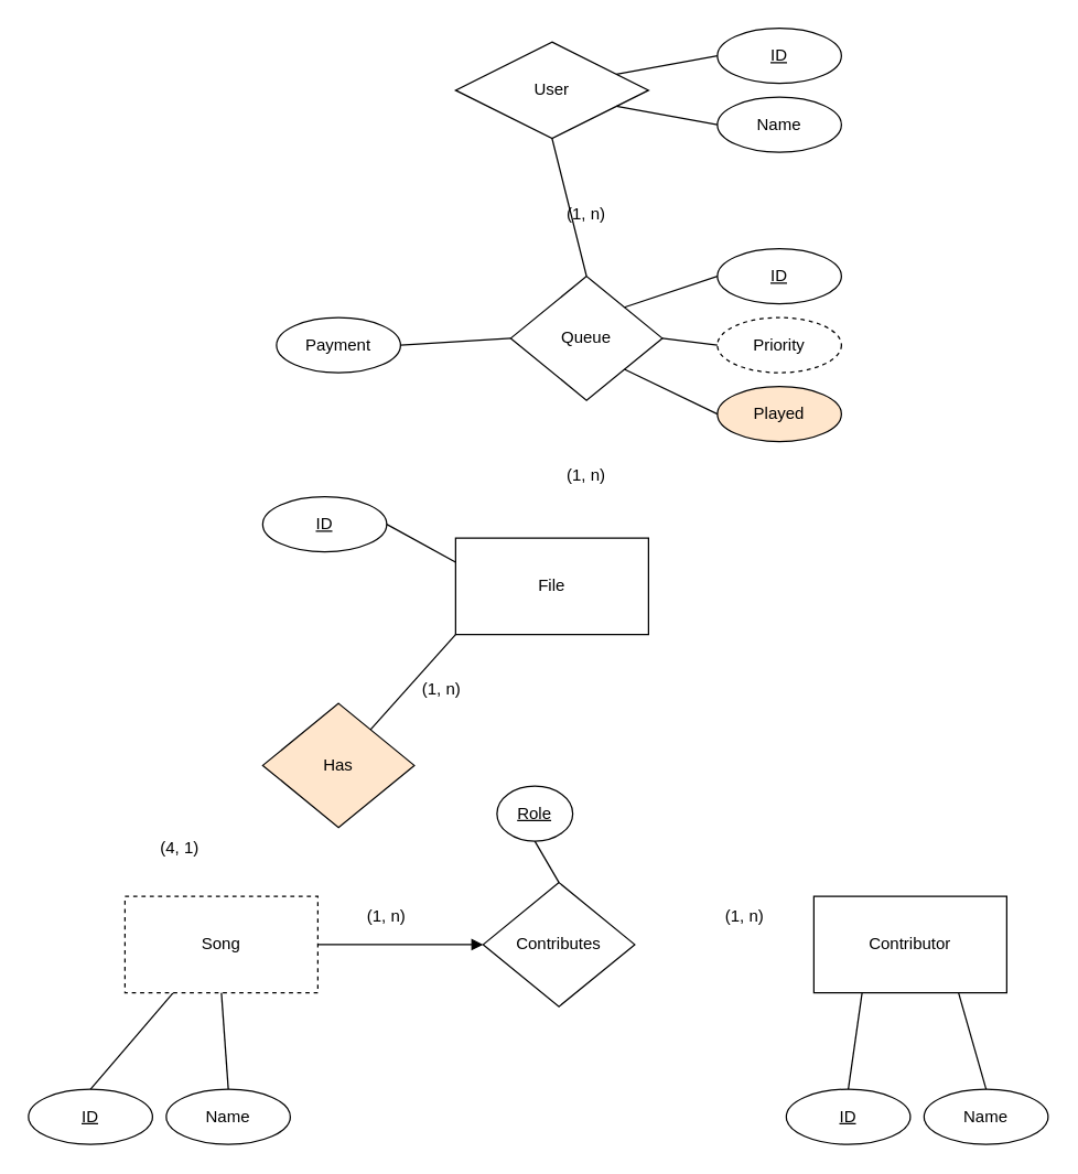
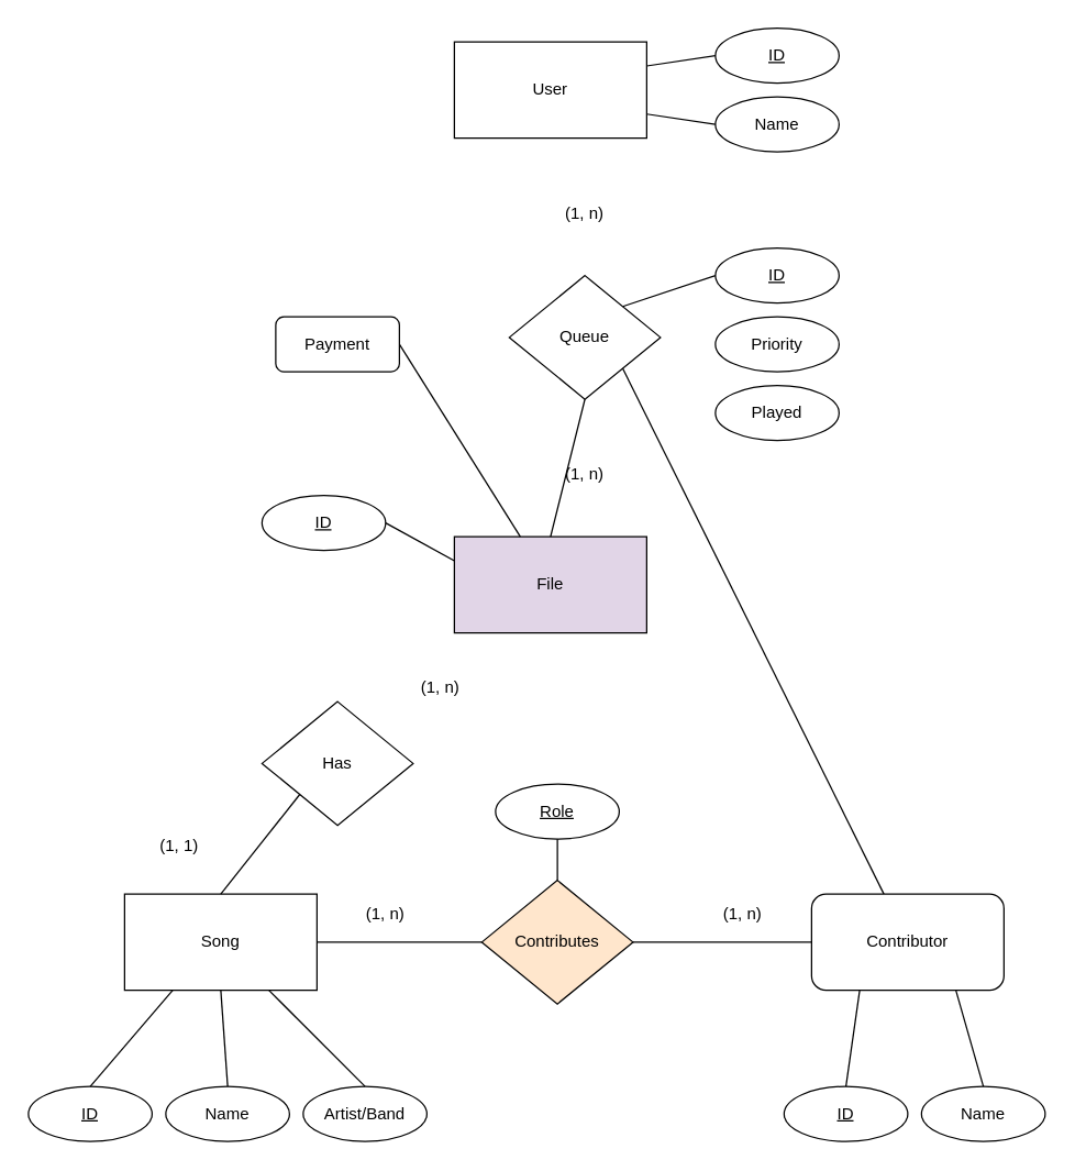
  <mxCell id="0" />
  <mxCell id="1" parent="0" />
- <mxCell id="2" value="User" style="rhombus;whiteSpace=wrap;html=1;" parent="1" vertex="1"><mxGeometry x="330" y="30" width="140" height="70" as="geometry" /></mxCell>
- <mxCell id="3" value="File" style="rounded=0;whiteSpace=wrap;html=1;" parent="1" vertex="1"><mxGeometry x="330" y="390" width="140" height="70" as="geometry" /></mxCell>
+ <mxCell id="2" value="User" style="rounded=0;whiteSpace=wrap;html=1;" parent="1" vertex="1"><mxGeometry x="330" y="30" width="140" height="70" as="geometry" /></mxCell>
+ <mxCell id="3" value="File" style="rounded=0;whiteSpace=wrap;html=1;fillColor=#e1d5e7;" parent="1" vertex="1"><mxGeometry x="330" y="390" width="140" height="70" as="geometry" /></mxCell>
  <mxCell id="4" value="Queue" style="rhombus;whiteSpace=wrap;html=1;" parent="1" vertex="1"><mxGeometry x="370" y="200" width="110" height="90" as="geometry" /></mxCell>
- <mxCell id="5" value="" style="endArrow=none;html=1;rounded=0;exitX=0.5;exitY=0;exitDx=0;exitDy=0;entryX=0.5;entryY=1;entryDx=0;entryDy=0;" parent="1" source="4" target="2" edge="1"><mxGeometry width="50" height="50" relative="1" as="geometry"><mxPoint x="400" y="250" as="sourcePoint" /><mxPoint x="450" y="200" as="targetPoint" /></mxGeometry></mxCell>
+ <mxCell id="6" value="" style="endArrow=none;html=1;rounded=0;exitX=0.5;exitY=1;exitDx=0;exitDy=0;entryX=0.5;entryY=0;entryDx=0;entryDy=0;" parent="1" source="4" target="3" edge="1"><mxGeometry width="50" height="50" relative="1" as="geometry"><mxPoint x="400" y="250" as="sourcePoint" /><mxPoint x="450" y="200" as="targetPoint" /></mxGeometry></mxCell>
  <mxCell id="7" value="&lt;u&gt;ID&lt;/u&gt;" style="ellipse;whiteSpace=wrap;html=1;" parent="1" vertex="1"><mxGeometry x="520" y="20" width="90" height="40" as="geometry" /></mxCell>
  <mxCell id="8" value="Name" style="ellipse;whiteSpace=wrap;html=1;" parent="1" vertex="1"><mxGeometry x="520" y="70" width="90" height="40" as="geometry" /></mxCell>
  <mxCell id="9" value="" style="endArrow=none;html=1;rounded=0;exitX=1;exitY=0.25;exitDx=0;exitDy=0;entryX=0;entryY=0.5;entryDx=0;entryDy=0;" parent="1" source="2" target="7" edge="1"><mxGeometry width="50" height="50" relative="1" as="geometry"><mxPoint x="400" y="160" as="sourcePoint" /><mxPoint x="450" y="110" as="targetPoint" /></mxGeometry></mxCell>
  <mxCell id="10" value="" style="endArrow=none;html=1;rounded=0;exitX=1;exitY=0.75;exitDx=0;exitDy=0;entryX=0;entryY=0.5;entryDx=0;entryDy=0;" parent="1" source="2" target="8" edge="1"><mxGeometry width="50" height="50" relative="1" as="geometry"><mxPoint x="480" y="110" as="sourcePoint" /><mxPoint x="530" y="102" as="targetPoint" /></mxGeometry></mxCell>
  <mxCell id="11" value="&lt;u&gt;ID&lt;/u&gt;" style="ellipse;whiteSpace=wrap;html=1;" parent="1" vertex="1"><mxGeometry x="20" y="790" width="90" height="40" as="geometry" /></mxCell>
  <mxCell id="12" value="" style="endArrow=none;html=1;rounded=0;exitX=0.25;exitY=1;exitDx=0;exitDy=0;entryX=0.5;entryY=0;entryDx=0;entryDy=0;" parent="1" source="19" target="11" edge="1"><mxGeometry width="50" height="50" relative="1" as="geometry"><mxPoint x="400" y="370" as="sourcePoint" /><mxPoint x="450" y="320" as="targetPoint" /></mxGeometry></mxCell>
  <mxCell id="13" value="&lt;u&gt;ID&lt;/u&gt;" style="ellipse;whiteSpace=wrap;html=1;" parent="1" vertex="1"><mxGeometry x="520" y="180" width="90" height="40" as="geometry" /></mxCell>
- <mxCell id="14" value="Priority" style="ellipse;whiteSpace=wrap;html=1;dashed=1;" parent="1" vertex="1"><mxGeometry x="520" y="230" width="90" height="40" as="geometry" /></mxCell>
- <mxCell id="15" value="Played" style="ellipse;whiteSpace=wrap;html=1;fillColor=#ffe6cc;" parent="1" vertex="1"><mxGeometry x="520" y="280" width="90" height="40" as="geometry" /></mxCell>
+ <mxCell id="14" value="Priority" style="ellipse;whiteSpace=wrap;html=1;" parent="1" vertex="1"><mxGeometry x="520" y="230" width="90" height="40" as="geometry" /></mxCell>
+ <mxCell id="15" value="Played" style="ellipse;whiteSpace=wrap;html=1;" parent="1" vertex="1"><mxGeometry x="520" y="280" width="90" height="40" as="geometry" /></mxCell>
  <mxCell id="16" value="" style="endArrow=none;html=1;rounded=0;exitX=1;exitY=0;exitDx=0;exitDy=0;entryX=0;entryY=0.5;entryDx=0;entryDy=0;" parent="1" source="4" target="13" edge="1"><mxGeometry width="50" height="50" relative="1" as="geometry"><mxPoint x="400" y="290" as="sourcePoint" /><mxPoint x="450" y="240" as="targetPoint" /></mxGeometry></mxCell>
- <mxCell id="17" value="" style="endArrow=none;html=1;rounded=0;exitX=1;exitY=0.5;exitDx=0;exitDy=0;entryX=0;entryY=0.5;entryDx=0;entryDy=0;" parent="1" source="4" target="14" edge="1"><mxGeometry width="50" height="50" relative="1" as="geometry"><mxPoint x="400" y="290" as="sourcePoint" /><mxPoint x="450" y="240" as="targetPoint" /></mxGeometry></mxCell>
- <mxCell id="18" value="" style="endArrow=none;html=1;rounded=0;exitX=1;exitY=1;exitDx=0;exitDy=0;entryX=0;entryY=0.5;entryDx=0;entryDy=0;" parent="1" source="4" target="15" edge="1"><mxGeometry width="50" height="50" relative="1" as="geometry"><mxPoint x="400" y="290" as="sourcePoint" /><mxPoint x="450" y="240" as="targetPoint" /></mxGeometry></mxCell>
- <mxCell id="19" value="Song" style="rounded=0;whiteSpace=wrap;html=1;dashed=1;" parent="1" vertex="1"><mxGeometry x="90" y="650" width="140" height="70" as="geometry" /></mxCell>
- <mxCell id="20" value="Contributor" style="rounded=0;whiteSpace=wrap;html=1;" parent="1" vertex="1"><mxGeometry x="590" y="650" width="140" height="70" as="geometry" /></mxCell>
- <mxCell id="21" value="Has" style="rhombus;whiteSpace=wrap;html=1;fillColor=#ffe6cc;" parent="1" vertex="1"><mxGeometry x="190" y="510" width="110" height="90" as="geometry" /></mxCell>
- <mxCell id="22" value="" style="endArrow=none;html=1;rounded=0;exitX=0;exitY=1;exitDx=0;exitDy=0;" parent="1" source="3" target="21" edge="1"><mxGeometry width="50" height="50" relative="1" as="geometry"><mxPoint x="400" y="480" as="sourcePoint" /><mxPoint x="450" y="430" as="targetPoint" /></mxGeometry></mxCell>
- <mxCell id="24" value="Contributes" style="rhombus;whiteSpace=wrap;html=1;" parent="1" vertex="1"><mxGeometry x="350" y="640" width="110" height="90" as="geometry" /></mxCell>
+ <mxCell id="18" value="" style="endArrow=none;html=1;rounded=0;exitX=1;exitY=1;exitDx=0;exitDy=0;" parent="1" source="4" target="20" edge="1"><mxGeometry width="50" height="50" relative="1" as="geometry"><mxPoint x="400" y="290" as="sourcePoint" /><mxPoint x="450" y="240" as="targetPoint" /></mxGeometry></mxCell>
+ <mxCell id="19" value="Song" style="rounded=0;whiteSpace=wrap;html=1;" parent="1" vertex="1"><mxGeometry x="90" y="650" width="140" height="70" as="geometry" /></mxCell>
+ <mxCell id="20" value="Contributor" style="whiteSpace=wrap;html=1;rounded=1;" parent="1" vertex="1"><mxGeometry x="590" y="650" width="140" height="70" as="geometry" /></mxCell>
+ <mxCell id="21" value="Has" style="rhombus;whiteSpace=wrap;html=1;" parent="1" vertex="1"><mxGeometry x="190" y="510" width="110" height="90" as="geometry" /></mxCell>
+ <mxCell id="23" value="" style="endArrow=none;html=1;rounded=0;entryX=0.5;entryY=0;entryDx=0;entryDy=0;exitX=0;exitY=1;exitDx=0;exitDy=0;" parent="1" source="21" target="19" edge="1"><mxGeometry width="50" height="50" relative="1" as="geometry"><mxPoint x="400" y="480" as="sourcePoint" /><mxPoint x="450" y="430" as="targetPoint" /></mxGeometry></mxCell>
+ <mxCell id="24" value="Contributes" style="rhombus;whiteSpace=wrap;html=1;fillColor=#ffe6cc;" parent="1" vertex="1"><mxGeometry x="350" y="640" width="110" height="90" as="geometry" /></mxCell>
+ <mxCell id="25" value="" style="endArrow=none;html=1;rounded=0;entryX=1;entryY=0.5;entryDx=0;entryDy=0;exitX=0;exitY=0.5;exitDx=0;exitDy=0;" parent="1" source="20" target="24" edge="1"><mxGeometry width="50" height="50" relative="1" as="geometry"><mxPoint x="420" y="520" as="sourcePoint" /><mxPoint x="450" y="460" as="targetPoint" /></mxGeometry></mxCell>
  <mxCell id="26" value="&lt;u&gt;ID&lt;/u&gt;" style="ellipse;whiteSpace=wrap;html=1;" parent="1" vertex="1"><mxGeometry x="190" y="360" width="90" height="40" as="geometry" /></mxCell>
  <mxCell id="27" value="&lt;u&gt;ID&lt;/u&gt;" style="ellipse;whiteSpace=wrap;html=1;" parent="1" vertex="1"><mxGeometry x="570" y="790" width="90" height="40" as="geometry" /></mxCell>
  <mxCell id="28" value="" style="endArrow=none;html=1;rounded=0;entryX=0;entryY=0.25;entryDx=0;entryDy=0;exitX=1;exitY=0.5;exitDx=0;exitDy=0;" parent="1" source="26" target="3" edge="1"><mxGeometry width="50" height="50" relative="1" as="geometry"><mxPoint x="400" y="640" as="sourcePoint" /><mxPoint x="450" y="590" as="targetPoint" /></mxGeometry></mxCell>
  <mxCell id="29" value="" style="endArrow=none;html=1;rounded=0;entryX=0.25;entryY=1;entryDx=0;entryDy=0;exitX=0.5;exitY=0;exitDx=0;exitDy=0;" parent="1" source="27" target="20" edge="1"><mxGeometry width="50" height="50" relative="1" as="geometry"><mxPoint x="400" y="640" as="sourcePoint" /><mxPoint x="450" y="590" as="targetPoint" /></mxGeometry></mxCell>
  <mxCell id="30" value="Name" style="ellipse;whiteSpace=wrap;html=1;" parent="1" vertex="1"><mxGeometry x="670" y="790" width="90" height="40" as="geometry" /></mxCell>
  <mxCell id="31" value="" style="endArrow=none;html=1;rounded=0;entryX=0.75;entryY=1;entryDx=0;entryDy=0;exitX=0.5;exitY=0;exitDx=0;exitDy=0;" parent="1" source="30" target="20" edge="1"><mxGeometry width="50" height="50" relative="1" as="geometry"><mxPoint x="400" y="700" as="sourcePoint" /><mxPoint x="450" y="650" as="targetPoint" /></mxGeometry></mxCell>
- <mxCell id="32" value="&lt;u&gt;Role&lt;/u&gt;" style="ellipse;whiteSpace=wrap;html=1;" parent="1" vertex="1"><mxGeometry x="360" y="570" width="55" height="40" as="geometry" /></mxCell>
+ <mxCell id="32" value="&lt;u&gt;Role&lt;/u&gt;" style="ellipse;whiteSpace=wrap;html=1;" parent="1" vertex="1"><mxGeometry x="360" y="570" width="90" height="40" as="geometry" /></mxCell>
  <mxCell id="33" value="" style="endArrow=none;html=1;rounded=0;entryX=0.5;entryY=1;entryDx=0;entryDy=0;exitX=0.5;exitY=0;exitDx=0;exitDy=0;" parent="1" source="24" target="32" edge="1"><mxGeometry width="50" height="50" relative="1" as="geometry"><mxPoint x="630" y="550" as="sourcePoint" /><mxPoint x="420" y="540" as="targetPoint" /></mxGeometry></mxCell>
  <mxCell id="34" value="(1, n)" style="text;html=1;strokeColor=none;fillColor=none;align=center;verticalAlign=middle;whiteSpace=wrap;rounded=0;" parent="1" vertex="1"><mxGeometry x="395" y="140" width="60" height="30" as="geometry" /></mxCell>
  <mxCell id="35" value="(1, n)" style="text;html=1;strokeColor=none;fillColor=none;align=center;verticalAlign=middle;whiteSpace=wrap;rounded=0;" parent="1" vertex="1"><mxGeometry x="395" y="330" width="60" height="30" as="geometry" /></mxCell>
- <mxCell id="36" value="(4, 1)" style="text;html=1;strokeColor=none;fillColor=none;align=center;verticalAlign=middle;whiteSpace=wrap;rounded=0;" parent="1" vertex="1"><mxGeometry x="100" y="600" width="60" height="30" as="geometry" /></mxCell>
+ <mxCell id="36" value="(1, 1)" style="text;html=1;strokeColor=none;fillColor=none;align=center;verticalAlign=middle;whiteSpace=wrap;rounded=0;" parent="1" vertex="1"><mxGeometry x="100" y="600" width="60" height="30" as="geometry" /></mxCell>
  <mxCell id="37" value="(1, n)" style="text;html=1;strokeColor=none;fillColor=none;align=center;verticalAlign=middle;whiteSpace=wrap;rounded=0;" parent="1" vertex="1"><mxGeometry x="290" y="485" width="60" height="30" as="geometry" /></mxCell>
  <mxCell id="38" value="(1, n)" style="text;html=1;strokeColor=none;fillColor=none;align=center;verticalAlign=middle;whiteSpace=wrap;rounded=0;" parent="1" vertex="1"><mxGeometry x="510" y="650" width="60" height="30" as="geometry" /></mxCell>
  <mxCell id="39" value="(1, n)" style="text;html=1;strokeColor=none;fillColor=none;align=center;verticalAlign=middle;whiteSpace=wrap;rounded=0;" parent="1" vertex="1"><mxGeometry x="250" y="650" width="60" height="30" as="geometry" /></mxCell>
  <mxCell id="40" value="Name" style="ellipse;whiteSpace=wrap;html=1;" parent="1" vertex="1"><mxGeometry x="120" y="790" width="90" height="40" as="geometry" /></mxCell>
+ <mxCell id="41" value="Artist/Band" style="ellipse;whiteSpace=wrap;html=1;" parent="1" vertex="1"><mxGeometry x="220" y="790" width="90" height="40" as="geometry" /></mxCell>
  <mxCell id="42" value="" style="endArrow=none;html=1;rounded=0;entryX=0.5;entryY=0;entryDx=0;entryDy=0;exitX=0.5;exitY=1;exitDx=0;exitDy=0;" parent="1" source="19" target="40" edge="1"><mxGeometry width="50" height="50" relative="1" as="geometry"><mxPoint x="330" y="420" as="sourcePoint" /><mxPoint x="280" y="420" as="targetPoint" /></mxGeometry></mxCell>
- <mxCell id="44" value="" style="endArrow=block;html=1;rounded=0;exitX=1;exitY=0.5;exitDx=0;exitDy=0;" parent="1" source="19" target="24" edge="1"><mxGeometry width="50" height="50" relative="1" as="geometry"><mxPoint x="400" y="580" as="sourcePoint" /><mxPoint x="450" y="530" as="targetPoint" /></mxGeometry></mxCell>
- <mxCell id="45" value="Payment" style="ellipse;whiteSpace=wrap;html=1;" vertex="1" parent="1"><mxGeometry x="200" y="230" width="90" height="40" as="geometry" /></mxCell>
- <mxCell id="46" value="" style="endArrow=none;html=1;rounded=0;entryX=0;entryY=0.5;entryDx=0;entryDy=0;exitX=1;exitY=0.5;exitDx=0;exitDy=0;" edge="1" parent="1" source="45" target="4"><mxGeometry width="50" height="50" relative="1" as="geometry"><mxPoint x="400" y="350" as="sourcePoint" /><mxPoint x="450" y="300" as="targetPoint" /></mxGeometry></mxCell>
+ <mxCell id="43" value="" style="endArrow=none;html=1;rounded=0;entryX=0.5;entryY=0;entryDx=0;entryDy=0;exitX=0.75;exitY=1;exitDx=0;exitDy=0;" parent="1" source="19" target="41" edge="1"><mxGeometry width="50" height="50" relative="1" as="geometry"><mxPoint x="320" y="460" as="sourcePoint" /><mxPoint x="450" y="360" as="targetPoint" /></mxGeometry></mxCell>
+ <mxCell id="44" value="" style="endArrow=none;html=1;rounded=0;exitX=1;exitY=0.5;exitDx=0;exitDy=0;" parent="1" source="19" target="24" edge="1"><mxGeometry width="50" height="50" relative="1" as="geometry"><mxPoint x="400" y="580" as="sourcePoint" /><mxPoint x="450" y="530" as="targetPoint" /></mxGeometry></mxCell>
+ <mxCell id="45" value="Payment" style="whiteSpace=wrap;html=1;rounded=1;" vertex="1" parent="1"><mxGeometry x="200" y="230" width="90" height="40" as="geometry" /></mxCell>
+ <mxCell id="46" value="" style="endArrow=none;html=1;rounded=0;exitX=1;exitY=0.5;exitDx=0;exitDy=0;" edge="1" parent="1" source="45" target="3"><mxGeometry width="50" height="50" relative="1" as="geometry"><mxPoint x="400" y="350" as="sourcePoint" /><mxPoint x="450" y="300" as="targetPoint" /></mxGeometry></mxCell>
